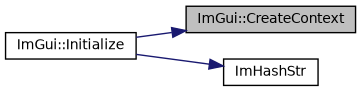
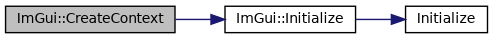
  digraph {
    rankdir=LR
    node [color=black fillcolor=white fontname=Helvetica fontsize=10 shape=record style=filled]
    edge [color=midnightblue fontname=Helvetica fontsize=10 labelfontname=Helvetica labelfontsize=10 style=solid]
    n1 [fillcolor=grey75 fontcolor=black height=0.2 label="ImGui::CreateContext" width=0.4]
    n2 [height=0.2 label="ImGui::Initialize" width=0.4]
-   n3 [height=0.2 label=ImHashStr width=0.4]
-   n2 -> n1
+   n3 [height=0.2 label=Initialize width=0.4]
+   n1 -> n2
    n2 -> n3
  }
